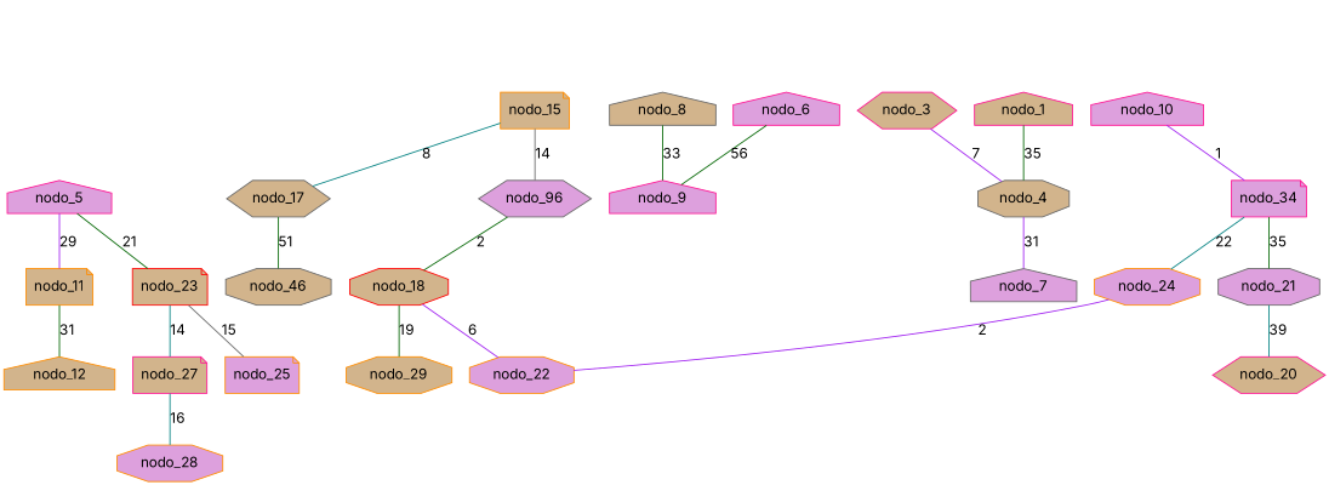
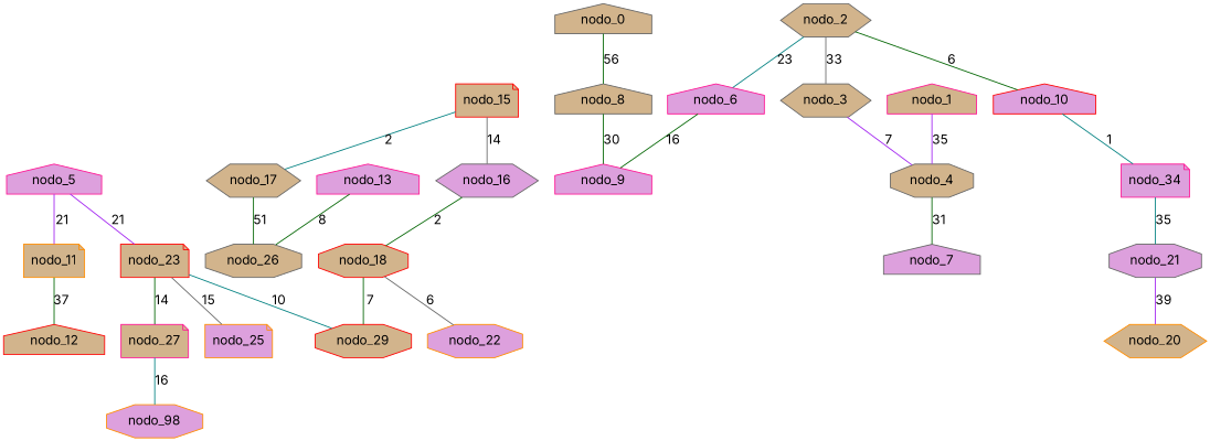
  graph {
    fontname=Inter
    node [color=gray40 fillcolor=tan fontname=Inter shape=house style=filled]
    edge [color=darkgreen fontname=Inter weight=2]
-   nodo_24 [color=darkorange fillcolor=plum shape=octagon]
    nodo_22 [color=darkorange fillcolor=plum shape=octagon]
-   nodo_10 [color=deeppink fillcolor=plum]
+   nodo_10 [color=red fillcolor=plum]
    n4 [color=deeppink fillcolor=plum label=nodo_34 shape=note]
    nodo_21 [fillcolor=plum shape=octagon]
-   nodo_20 [color=deeppink shape=hexagon]
-   nodo_26 [shape=octagon label=nodo_46]
-   nodo_16 [fillcolor=plum shape=hexagon label=nodo_96]
+   nodo_20 [color=darkorange shape=hexagon]
+   nodo_13 [color=deeppink fillcolor=plum]
+   nodo_26 [shape=octagon]
+   nodo_16 [fillcolor=plum shape=hexagon]
    nodo_18 [color=red shape=octagon]
-   nodo_29 [color=darkorange shape=octagon]
+   nodo_29 [color=red shape=octagon]
    nodo_5 [color=deeppink fillcolor=plum]
    nodo_23 [color=red shape=note]
    nodo_11 [color=darkorange shape=note]
    nodo_25 [color=darkorange fillcolor=plum shape=note]
    nodo_27 [color=deeppink shape=note]
-   nodo_12 [color=darkorange]
-   nodo_28 [color=darkorange fillcolor=plum shape=octagon]
-   nodo_3 [color=deeppink shape=hexagon]
+   nodo_12 [color=red]
+   nodo_28 [color=darkorange fillcolor=plum shape=octagon label=nodo_98]
+   nodo_2 [shape=hexagon]
+   nodo_3 [shape=hexagon]
    nodo_6 [color=deeppink fillcolor=plum]
    nodo_4 [shape=octagon]
    nodo_9 [color=deeppink fillcolor=plum]
    nodo_7 [fillcolor=plum]
    nodo_1 [color=deeppink]
+   nodo_0
    nodo_8
-   nodo_15 [color=darkorange shape=note]
+   nodo_15 [color=red shape=note]
    nodo_17 [shape=hexagon]
-   nodo_24 -- nodo_22 [color=purple label=2]
-   nodo_10 -- n4 [color=purple label=1 weight=1]
-   n4 -- nodo_24 [color=teal label=22 weight=22]
-   n4 -- nodo_21 [label=35 weight=35]
-   nodo_21 -- nodo_20 [color=teal label=39 weight=39]
+   nodo_10 -- n4 [color=teal label=1 weight=1]
+   n4 -- nodo_21 [color=teal label=35 weight=35]
+   nodo_21 -- nodo_20 [color=purple label=39 weight=39]
+   nodo_13 -- nodo_26 [label=8 weight=8]
    nodo_16 -- nodo_18 [label=2]
-   nodo_18 -- nodo_22 [color=purple label=6 weight=6]
-   nodo_18 -- nodo_29 [label=19 weight=19]
-   nodo_5 -- nodo_23 [label=21 weight=21]
-   nodo_5 -- nodo_11 [color=purple label=29 weight=29]
+   nodo_18 -- nodo_22 [color=gray40 label=6 weight=6]
+   nodo_18 -- nodo_29 [label=7 weight=19]
+   nodo_5 -- nodo_23 [color=purple label=21 weight=21]
+   nodo_5 -- nodo_11 [color=purple label=21 weight=29]
+   nodo_23 -- nodo_29 [color=teal label=10 weight=10]
    nodo_23 -- nodo_25 [color=gray40 label=15 weight=15]
-   nodo_23 -- nodo_27 [color=teal label=14 weight=14]
-   nodo_11 -- nodo_12 [label=31 weight=31]
+   nodo_23 -- nodo_27 [label=14 weight=14]
+   nodo_11 -- nodo_12 [label=37 weight=31]
    nodo_27 -- nodo_28 [color=teal label=16 weight=16]
+   nodo_2 -- nodo_10 [label=6 weight=6]
+   nodo_2 -- nodo_3 [color=gray40 label=33 weight=33]
+   nodo_2 -- nodo_6 [color=teal label=23 weight=23]
    nodo_3 -- nodo_4 [color=purple label=7 weight=7]
-   nodo_6 -- nodo_9 [label=56 weight=16]
-   nodo_4 -- nodo_7 [color=purple label=31 weight=31]
-   nodo_1 -- nodo_4 [label=35 weight=35]
-   nodo_8 -- nodo_9 [label=33 weight=30]
+   nodo_6 -- nodo_9 [label=16 weight=16]
+   nodo_4 -- nodo_7 [label=31 weight=31]
+   nodo_1 -- nodo_4 [color=purple label=35 weight=35]
+   nodo_0 -- nodo_8 [label=56 weight=56]
+   nodo_8 -- nodo_9 [label=30 weight=30]
    nodo_15 -- nodo_16 [color=gray40 label=14 weight=14]
-   nodo_15 -- nodo_17 [color=teal label=8]
+   nodo_15 -- nodo_17 [color=teal label=2]
    nodo_17 -- nodo_26 [label=51 weight=51]
  }
